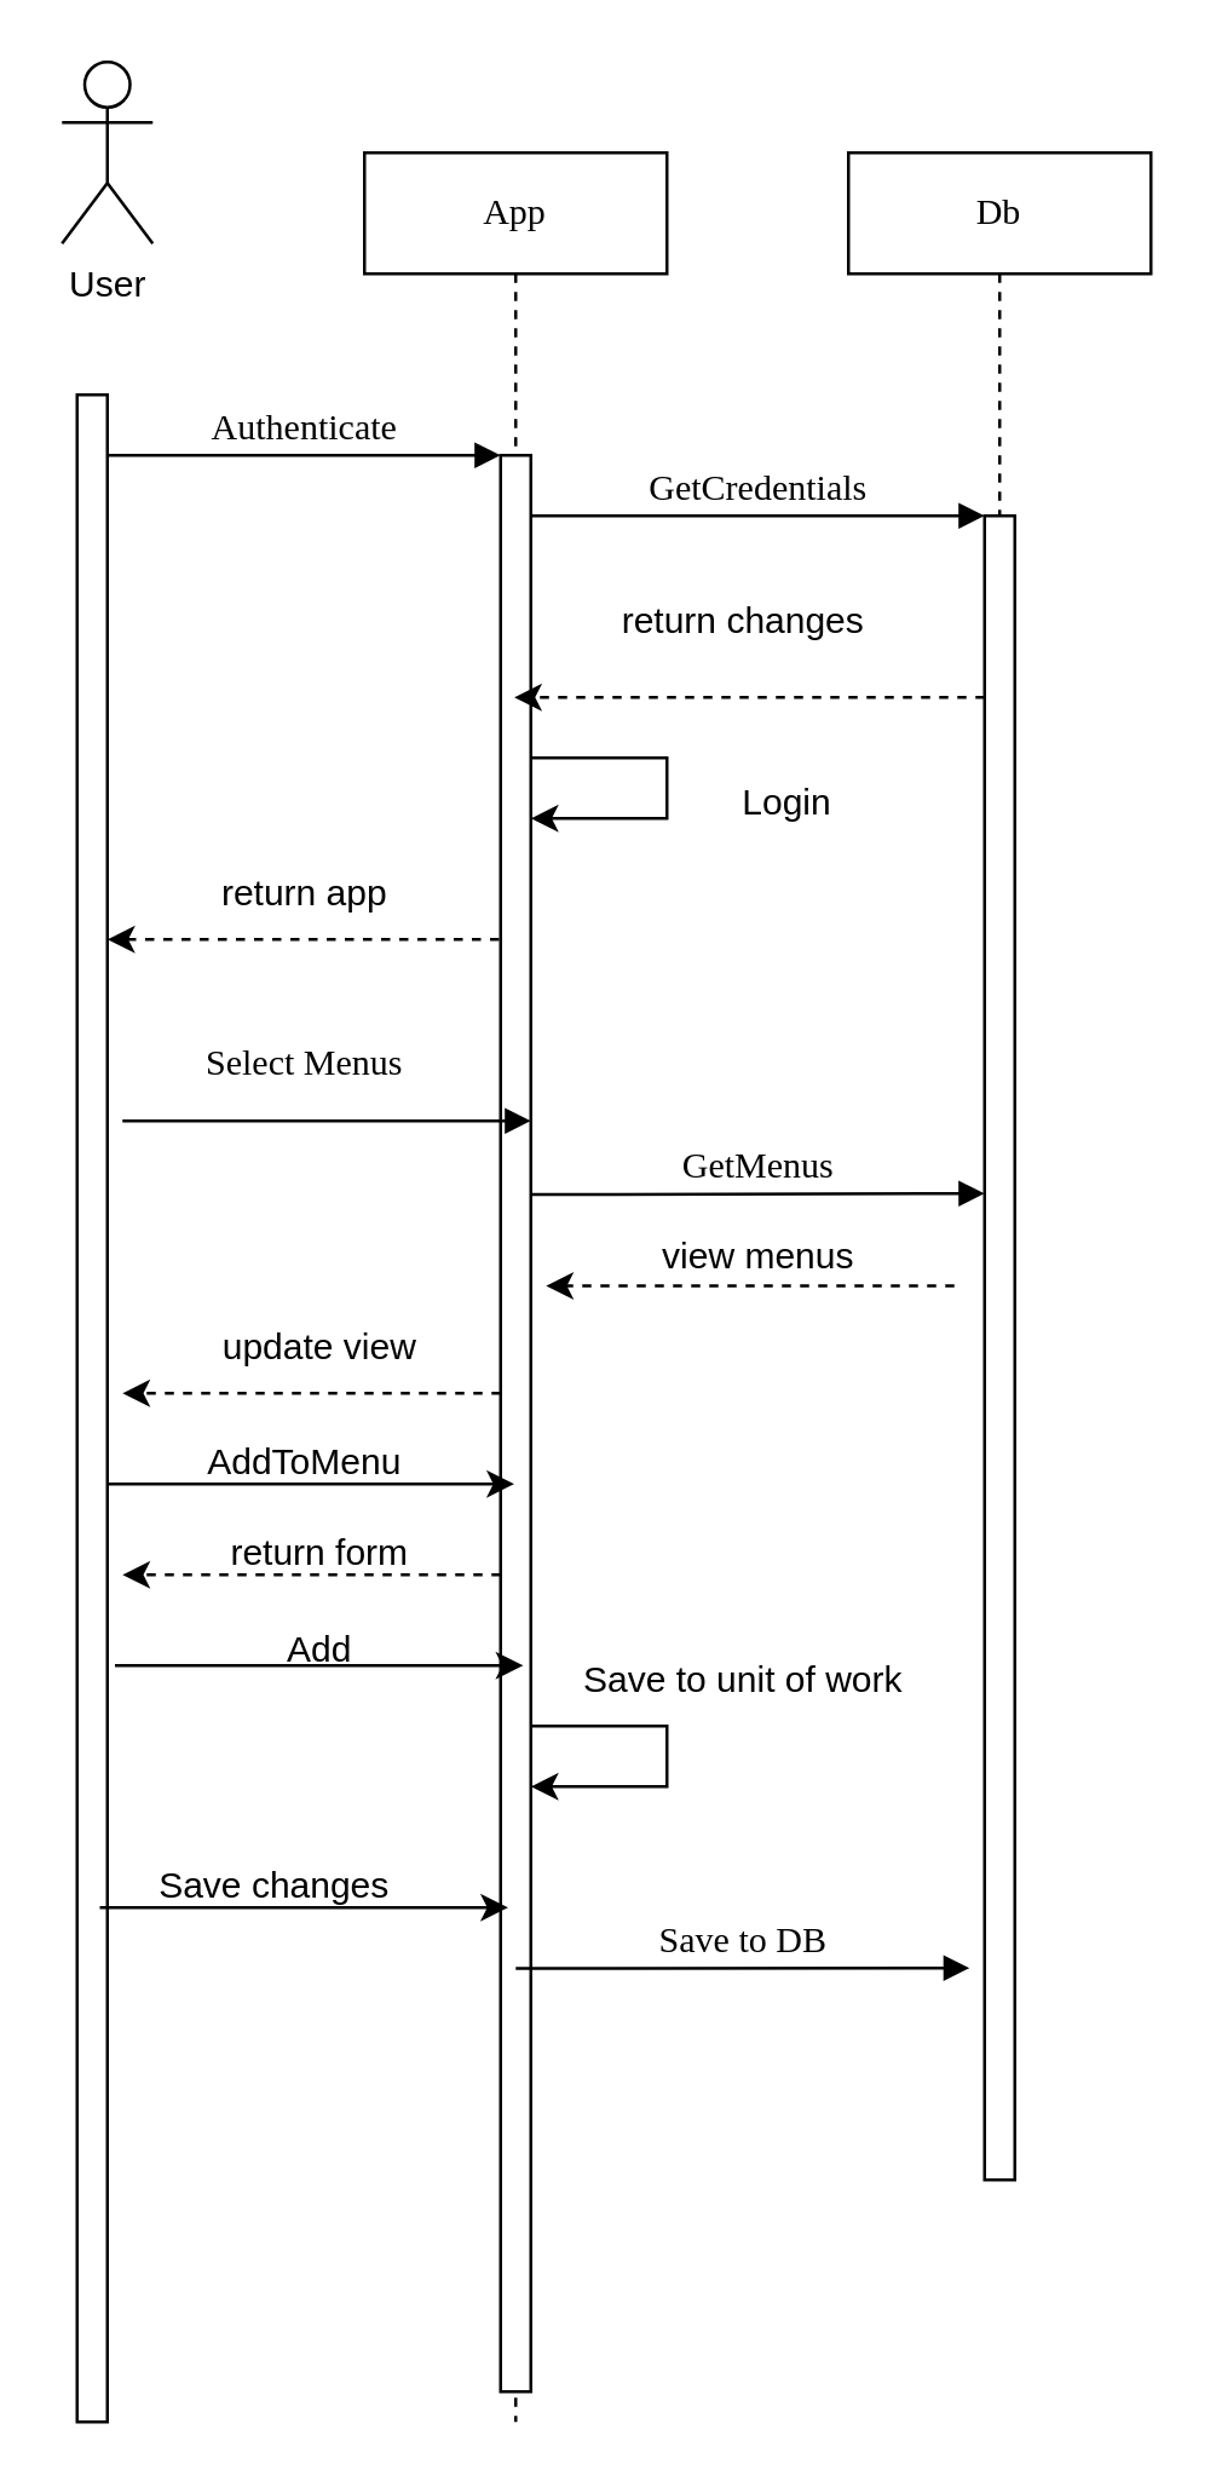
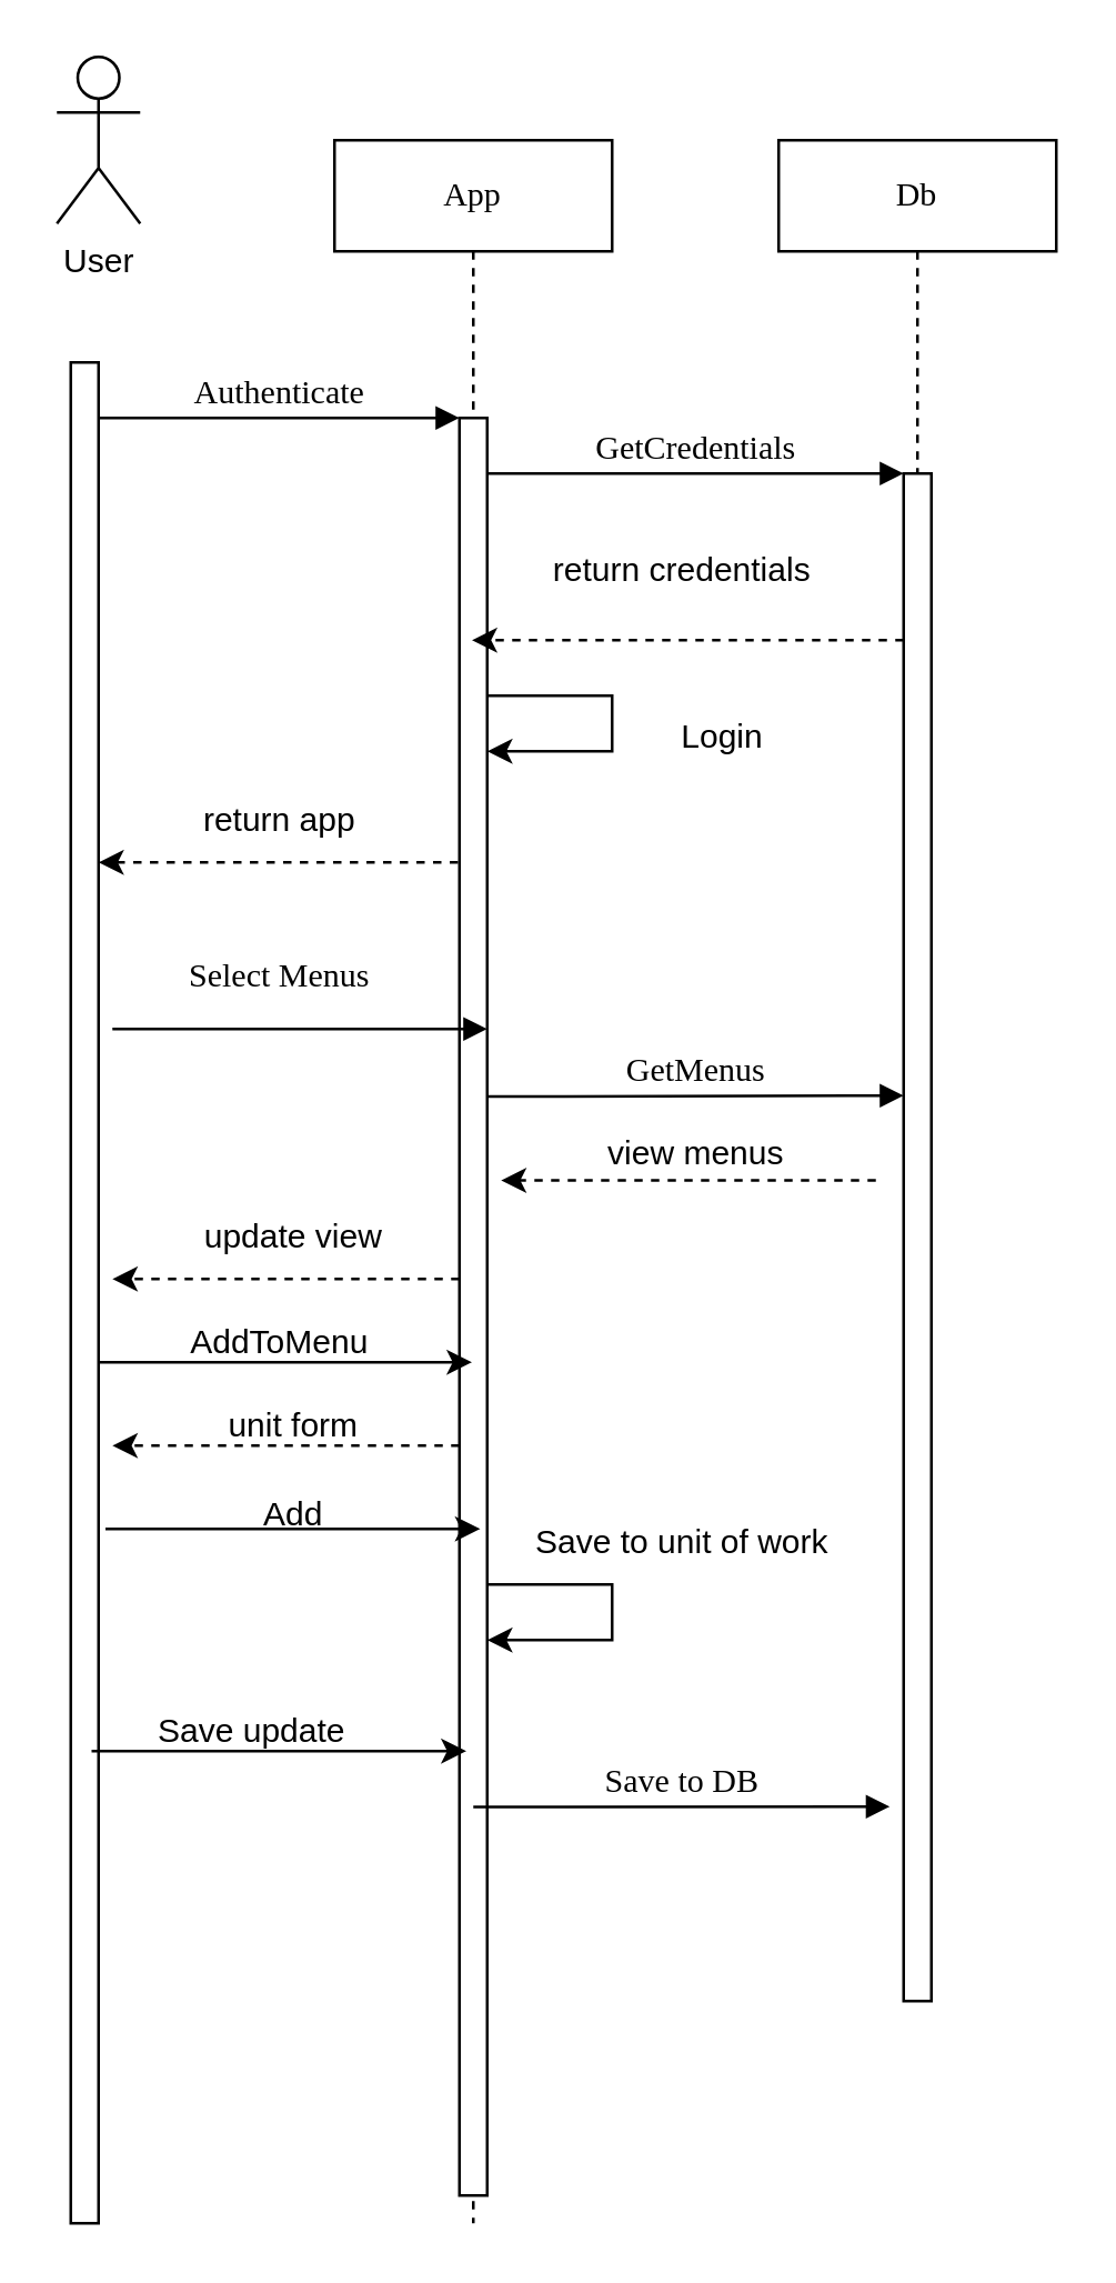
  <mxCell id="0" />
  <mxCell id="1" parent="0" />
  <mxCell id="2" value="App" style="shape=umlLifeline;perimeter=lifelinePerimeter;whiteSpace=wrap;html=1;container=1;collapsible=0;recursiveResize=0;outlineConnect=0;rounded=0;shadow=0;comic=0;labelBackgroundColor=none;strokeWidth=1;fontFamily=Verdana;fontSize=12;align=center;" parent="1" vertex="1"><mxGeometry x="120" y="50" width="100" height="750" as="geometry" /></mxCell>
  <mxCell id="3" style="edgeStyle=orthogonalEdgeStyle;rounded=0;orthogonalLoop=1;jettySize=auto;html=1;" edge="1" parent="2" source="4" target="4"><mxGeometry relative="1" as="geometry"><mxPoint x="60" y="210" as="targetPoint" /><Array as="points"><mxPoint x="100" y="200" /><mxPoint x="100" y="220" /></Array></mxGeometry></mxCell>
  <mxCell id="4" value="" style="html=1;points=[];perimeter=orthogonalPerimeter;rounded=0;shadow=0;comic=0;labelBackgroundColor=none;strokeWidth=1;fontFamily=Verdana;fontSize=12;align=center;" parent="2" vertex="1"><mxGeometry x="45" y="100" width="10" height="640" as="geometry" /></mxCell>
  <mxCell id="5" value="update view" style="text;html=1;align=center;verticalAlign=middle;resizable=0;points=[];autosize=1;strokeColor=none;fillColor=none;" parent="2" vertex="1"><mxGeometry x="-60" y="380" width="90" height="30" as="geometry" /></mxCell>
  <mxCell id="6" value="Select Menus" style="html=1;verticalAlign=bottom;endArrow=block;labelBackgroundColor=none;fontFamily=Verdana;fontSize=12;" parent="2" edge="1"><mxGeometry x="-0.111" y="10" relative="1" as="geometry"><mxPoint x="-80" y="320" as="sourcePoint" /><mxPoint x="55" y="320" as="targetPoint" /><mxPoint as="offset" /></mxGeometry></mxCell>
  <mxCell id="7" value="" style="endArrow=classic;html=1;rounded=0;dashed=1;" parent="2" edge="1"><mxGeometry width="50" height="50" relative="1" as="geometry"><mxPoint x="45" y="410" as="sourcePoint" /><mxPoint x="-80" y="410" as="targetPoint" /></mxGeometry></mxCell>
  <mxCell id="8" value="" style="endArrow=classic;html=1;rounded=0;dashed=1;" parent="2" edge="1"><mxGeometry width="50" height="50" relative="1" as="geometry"><mxPoint x="45" y="470" as="sourcePoint" /><mxPoint x="-80" y="470" as="targetPoint" /></mxGeometry></mxCell>
  <mxCell id="9" value="" style="endArrow=classic;html=1;rounded=0;" parent="2" edge="1"><mxGeometry width="50" height="50" relative="1" as="geometry"><mxPoint x="-82.5" y="500" as="sourcePoint" /><mxPoint x="52.5" y="500" as="targetPoint" /></mxGeometry></mxCell>
  <mxCell id="10" value="Add" style="text;html=1;align=center;verticalAlign=middle;resizable=0;points=[];autosize=1;strokeColor=none;fillColor=none;" parent="2" vertex="1"><mxGeometry x="-35" y="480" width="40" height="30" as="geometry" /></mxCell>
  <mxCell id="11" style="edgeStyle=orthogonalEdgeStyle;rounded=0;orthogonalLoop=1;jettySize=auto;html=1;" edge="1" parent="2"><mxGeometry relative="1" as="geometry"><mxPoint x="55" y="540" as="targetPoint" /><mxPoint x="55" y="520" as="sourcePoint" /><Array as="points"><mxPoint x="100" y="520" /><mxPoint x="100" y="540" /></Array></mxGeometry></mxCell>
  <mxCell id="12" value="Db" style="shape=umlLifeline;perimeter=lifelinePerimeter;whiteSpace=wrap;html=1;container=1;collapsible=0;recursiveResize=0;outlineConnect=0;rounded=0;shadow=0;comic=0;labelBackgroundColor=none;strokeWidth=1;fontFamily=Verdana;fontSize=12;align=center;" parent="1" vertex="1"><mxGeometry x="280" y="50" width="100" height="670" as="geometry" /></mxCell>
  <mxCell id="13" value="" style="html=1;points=[];perimeter=orthogonalPerimeter;rounded=0;shadow=0;comic=0;labelBackgroundColor=none;strokeWidth=1;fontFamily=Verdana;fontSize=12;align=center;" parent="12" vertex="1"><mxGeometry x="45" y="120" width="10" height="550" as="geometry" /></mxCell>
  <mxCell id="14" value="GetMenus" style="html=1;verticalAlign=bottom;endArrow=block;entryX=0;entryY=0;labelBackgroundColor=none;fontFamily=Verdana;fontSize=12;edgeStyle=elbowEdgeStyle;elbow=vertical;" parent="12" edge="1"><mxGeometry x="0.0" relative="1" as="geometry"><mxPoint x="-105" y="344.31" as="sourcePoint" /><mxPoint x="45" y="344.31" as="targetPoint" /><mxPoint as="offset" /></mxGeometry></mxCell>
  <mxCell id="15" value="Save to unit of work" style="text;html=1;align=center;verticalAlign=middle;resizable=0;points=[];autosize=1;strokeColor=none;fillColor=none;" vertex="1" parent="12"><mxGeometry x="-100" y="490" width="130" height="30" as="geometry" /></mxCell>
  <mxCell id="16" value="Authenticate" style="html=1;verticalAlign=bottom;endArrow=block;entryX=0;entryY=0;labelBackgroundColor=none;fontFamily=Verdana;fontSize=12;edgeStyle=elbowEdgeStyle;elbow=vertical;" parent="1" target="4" edge="1"><mxGeometry relative="1" as="geometry"><mxPoint x="35" y="150" as="sourcePoint" /><mxPoint as="offset" /></mxGeometry></mxCell>
  <mxCell id="17" value="GetCredentials&lt;br&gt;" style="html=1;verticalAlign=bottom;endArrow=block;entryX=0;entryY=0;labelBackgroundColor=none;fontFamily=Verdana;fontSize=12;edgeStyle=elbowEdgeStyle;elbow=vertical;" parent="1" source="4" target="13" edge="1"><mxGeometry x="0.0" relative="1" as="geometry"><mxPoint x="250" y="170" as="sourcePoint" /><mxPoint as="offset" /></mxGeometry></mxCell>
  <mxCell id="18" value="" style="html=1;points=[[0,0,0,0,5],[0,1,0,0,-5],[1,0,0,0,5],[1,1,0,0,-5]];perimeter=orthogonalPerimeter;outlineConnect=0;targetShapes=umlLifeline;portConstraint=eastwest;newEdgeStyle={&quot;curved&quot;:0,&quot;rounded&quot;:0};" parent="1" vertex="1"><mxGeometry x="25" y="130" width="10" height="670" as="geometry" /></mxCell>
  <mxCell id="19" value="User" style="shape=umlActor;verticalLabelPosition=bottom;verticalAlign=top;html=1;" parent="1" vertex="1"><mxGeometry x="20" y="20" width="30" height="60" as="geometry" /></mxCell>
  <mxCell id="20" value="" style="edgeStyle=orthogonalEdgeStyle;rounded=0;orthogonalLoop=1;jettySize=auto;html=1;dashed=1;" parent="1" source="13" target="2" edge="1"><mxGeometry relative="1" as="geometry"><Array as="points"><mxPoint x="270" y="230" /><mxPoint x="270" y="230" /></Array></mxGeometry></mxCell>
  <mxCell id="21" value="" style="endArrow=classic;html=1;rounded=0;dashed=1;" parent="1" edge="1"><mxGeometry width="50" height="50" relative="1" as="geometry"><mxPoint x="164.5" y="310" as="sourcePoint" /><mxPoint x="35" y="310" as="targetPoint" /></mxGeometry></mxCell>
  <mxCell id="22" value="return app&lt;br&gt;" style="text;html=1;align=center;verticalAlign=middle;resizable=0;points=[];autosize=1;strokeColor=none;fillColor=none;" parent="1" vertex="1"><mxGeometry x="60" y="280" width="80" height="30" as="geometry" /></mxCell>
  <mxCell id="23" value="" style="endArrow=classic;html=1;rounded=0;" parent="1" target="2" edge="1"><mxGeometry width="50" height="50" relative="1" as="geometry"><mxPoint x="35" y="490" as="sourcePoint" /><mxPoint x="85" y="440" as="targetPoint" /></mxGeometry></mxCell>
  <mxCell id="24" value="AddToMenu" style="text;html=1;align=center;verticalAlign=middle;resizable=0;points=[];autosize=1;strokeColor=none;fillColor=none;" parent="1" vertex="1"><mxGeometry x="55" y="468" width="90" height="30" as="geometry" /></mxCell>
- <mxCell id="25" value="return changes" style="text;html=1;align=center;verticalAlign=middle;resizable=0;points=[];autosize=1;strokeColor=none;fillColor=none;" parent="1" vertex="1"><mxGeometry x="185" y="190" width="120" height="30" as="geometry" /></mxCell>
- <mxCell id="26" value="return form" style="text;html=1;align=center;verticalAlign=middle;resizable=0;points=[];autosize=1;strokeColor=none;fillColor=none;" parent="1" vertex="1"><mxGeometry x="65" y="498" width="80" height="30" as="geometry" /></mxCell>
+ <mxCell id="25" value="return credentials" style="text;html=1;align=center;verticalAlign=middle;resizable=0;points=[];autosize=1;strokeColor=none;fillColor=none;" parent="1" vertex="1"><mxGeometry x="185" y="190" width="120" height="30" as="geometry" /></mxCell>
+ <mxCell id="26" value="unit form" style="text;html=1;align=center;verticalAlign=middle;resizable=0;points=[];autosize=1;strokeColor=none;fillColor=none;" parent="1" vertex="1"><mxGeometry x="65" y="498" width="80" height="30" as="geometry" /></mxCell>
  <mxCell id="27" value="view menus" style="text;html=1;align=center;verticalAlign=middle;resizable=0;points=[];autosize=1;strokeColor=none;fillColor=none;" parent="1" vertex="1"><mxGeometry x="205" y="400" width="90" height="30" as="geometry" /></mxCell>
  <mxCell id="28" value="Save to DB" style="html=1;verticalAlign=bottom;endArrow=block;entryX=0;entryY=0;labelBackgroundColor=none;fontFamily=Verdana;fontSize=12;edgeStyle=elbowEdgeStyle;elbow=vertical;" parent="1" edge="1"><mxGeometry x="0.0" relative="1" as="geometry"><mxPoint x="170" y="650.11" as="sourcePoint" /><mxPoint x="320" y="650.11" as="targetPoint" /><mxPoint as="offset" /></mxGeometry></mxCell>
  <mxCell id="29" value="Login" style="text;html=1;strokeColor=none;fillColor=none;align=center;verticalAlign=middle;whiteSpace=wrap;rounded=0;" vertex="1" parent="1"><mxGeometry x="230" y="250" width="60" height="30" as="geometry" /></mxCell>
  <mxCell id="30" value="" style="edgeStyle=orthogonalEdgeStyle;rounded=0;orthogonalLoop=1;jettySize=auto;html=1;dashed=1;" parent="1" edge="1"><mxGeometry relative="1" as="geometry"><mxPoint x="315" y="424.5" as="sourcePoint" /><mxPoint x="180" y="424.5" as="targetPoint" /></mxGeometry></mxCell>
  <mxCell id="31" value="" style="endArrow=classic;html=1;rounded=0;" edge="1" parent="1"><mxGeometry width="50" height="50" relative="1" as="geometry"><mxPoint x="32.5" y="630" as="sourcePoint" /><mxPoint x="167.5" y="630" as="targetPoint" /></mxGeometry></mxCell>
- <mxCell id="32" value="Save changes" style="text;html=1;align=center;verticalAlign=middle;resizable=0;points=[];autosize=1;strokeColor=none;fillColor=none;" vertex="1" parent="1"><mxGeometry x="40" y="608" width="100" height="30" as="geometry" /></mxCell>
+ <mxCell id="32" value="Save update" style="text;html=1;align=center;verticalAlign=middle;resizable=0;points=[];autosize=1;strokeColor=none;fillColor=none;" vertex="1" parent="1"><mxGeometry x="40" y="608" width="100" height="30" as="geometry" /></mxCell>
